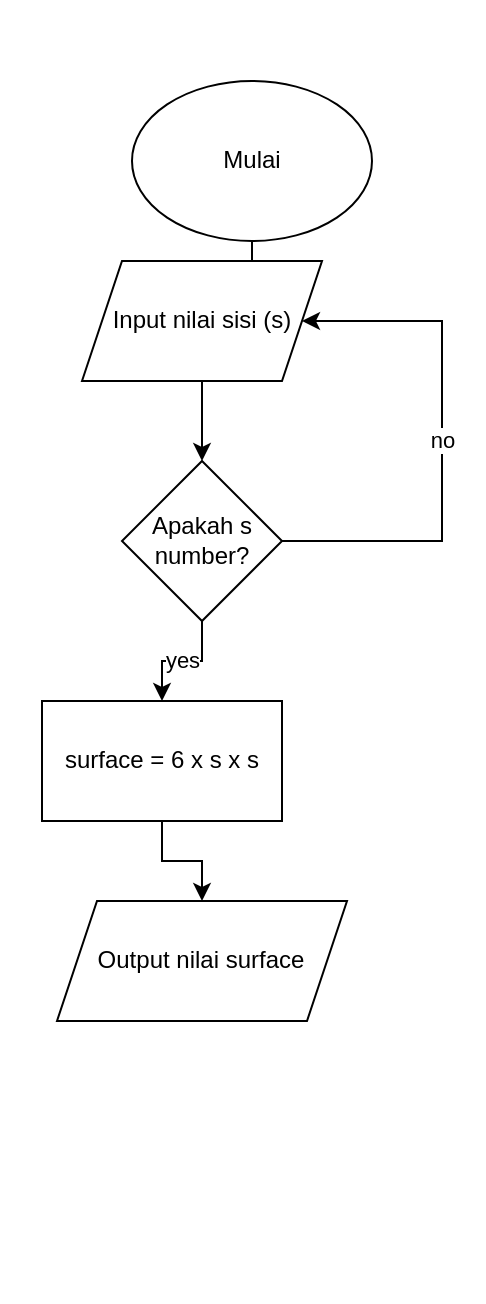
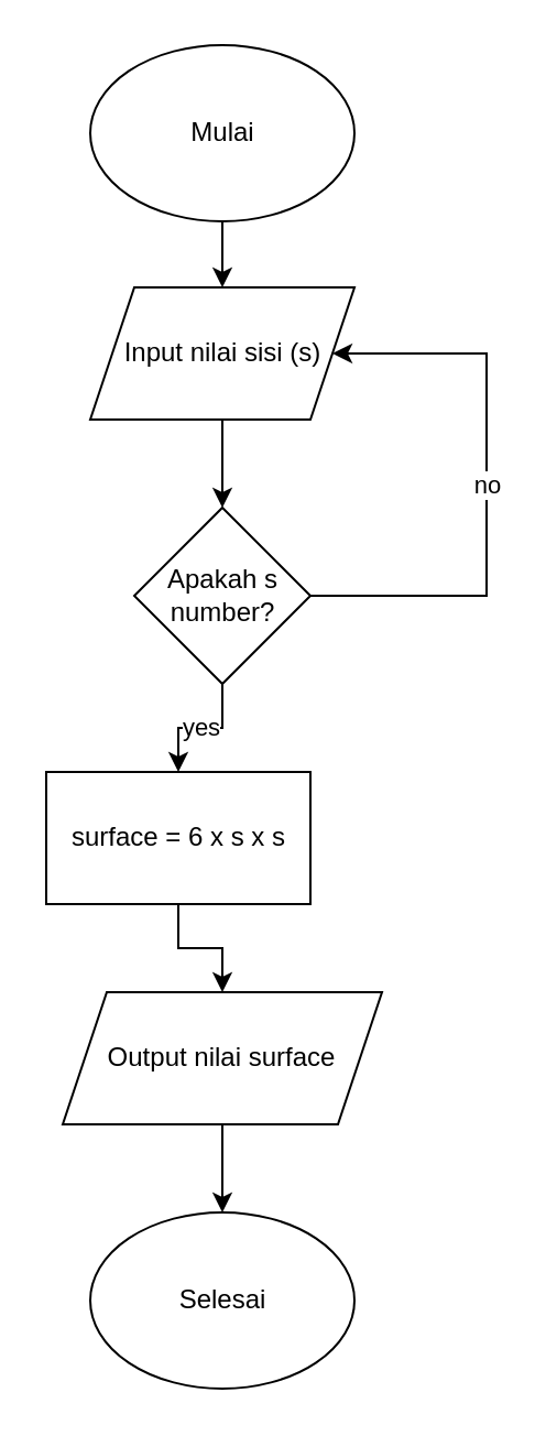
  <mxCell id="0" />
  <mxCell id="1" parent="0" />
  <mxCell id="2" style="edgeStyle=orthogonalEdgeStyle;rounded=0;orthogonalLoop=1;jettySize=auto;html=1;" edge="1" parent="1" source="3" target="6"><mxGeometry relative="1" as="geometry" /></mxCell>
- <mxCell id="3" value="Mulai" style="ellipse;whiteSpace=wrap;html=1;" vertex="1" parent="1"><mxGeometry x="65.5" y="40" width="120" height="80" as="geometry" /></mxCell>
+ <mxCell id="3" value="Mulai" style="ellipse;whiteSpace=wrap;html=1;" vertex="1" parent="1"><mxGeometry x="40.5" y="20" width="120" height="80" as="geometry" /></mxCell>
+ <mxCell id="4" value="Selesai" style="ellipse;whiteSpace=wrap;html=1;" vertex="1" parent="1"><mxGeometry x="40.5" y="550" width="120" height="80" as="geometry" /></mxCell>
  <mxCell id="5" style="edgeStyle=orthogonalEdgeStyle;rounded=0;orthogonalLoop=1;jettySize=auto;html=1;" edge="1" parent="1" source="6" target="9"><mxGeometry relative="1" as="geometry" /></mxCell>
  <mxCell id="6" value="Input nilai sisi (s)" style="shape=parallelogram;perimeter=parallelogramPerimeter;whiteSpace=wrap;html=1;fixedSize=1;" vertex="1" parent="1"><mxGeometry x="40.5" y="130" width="120" height="60" as="geometry" /></mxCell>
  <mxCell id="7" value="no" style="edgeStyle=orthogonalEdgeStyle;rounded=0;orthogonalLoop=1;jettySize=auto;html=1;exitX=1;exitY=0.5;exitDx=0;exitDy=0;entryX=1;entryY=0.5;entryDx=0;entryDy=0;" edge="1" parent="1" source="9" target="6"><mxGeometry relative="1" as="geometry"><Array as="points"><mxPoint x="220.5" y="270" /><mxPoint x="220.5" y="160" /></Array></mxGeometry></mxCell>
  <mxCell id="8" value="yes" style="edgeStyle=orthogonalEdgeStyle;rounded=0;orthogonalLoop=1;jettySize=auto;html=1;entryX=0.5;entryY=0;entryDx=0;entryDy=0;" edge="1" parent="1" source="9" target="11"><mxGeometry relative="1" as="geometry" /></mxCell>
  <mxCell id="9" value="Apakah s number?" style="rhombus;whiteSpace=wrap;html=1;" vertex="1" parent="1"><mxGeometry x="60.5" y="230" width="80" height="80" as="geometry" /></mxCell>
  <mxCell id="10" style="edgeStyle=orthogonalEdgeStyle;rounded=0;orthogonalLoop=1;jettySize=auto;html=1;entryX=0.5;entryY=0;entryDx=0;entryDy=0;" edge="1" parent="1" source="11" target="13"><mxGeometry relative="1" as="geometry" /></mxCell>
  <mxCell id="11" value="surface = 6 x s x s" style="rounded=0;whiteSpace=wrap;html=1;" vertex="1" parent="1"><mxGeometry x="20.5" y="350" width="120" height="60" as="geometry" /></mxCell>
+ <mxCell id="12" style="edgeStyle=orthogonalEdgeStyle;rounded=0;orthogonalLoop=1;jettySize=auto;html=1;" edge="1" parent="1" source="13" target="4"><mxGeometry relative="1" as="geometry" /></mxCell>
  <mxCell id="13" value="Output nilai surface" style="shape=parallelogram;perimeter=parallelogramPerimeter;whiteSpace=wrap;html=1;fixedSize=1;" vertex="1" parent="1"><mxGeometry x="28" y="450" width="145" height="60" as="geometry" /></mxCell>
